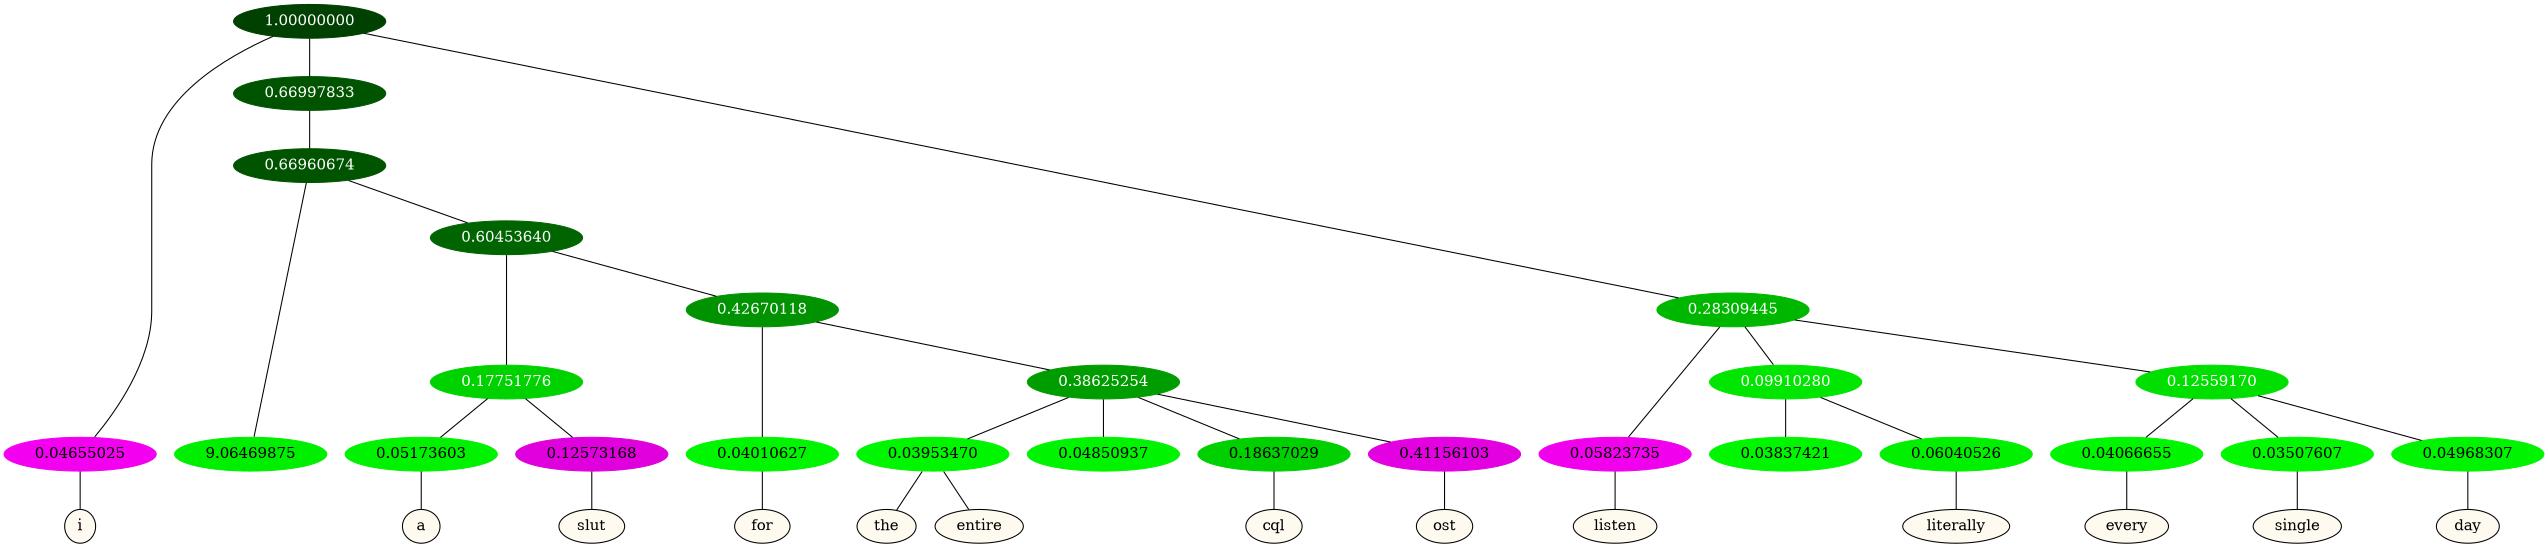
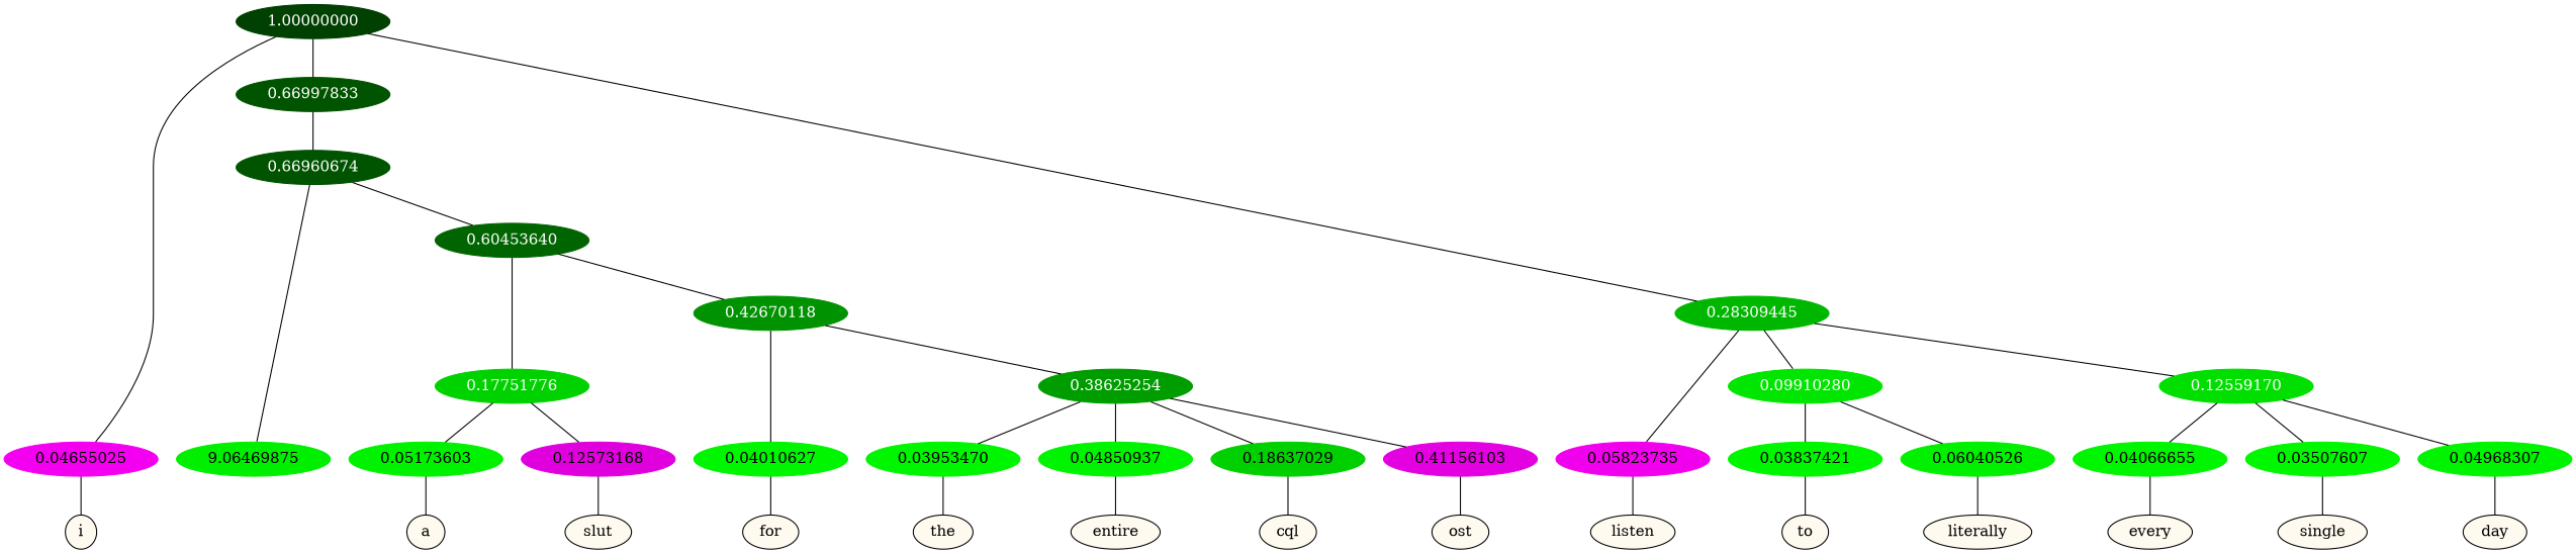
  graph {
    node [color=black format=png nodesep=0.001 ordering=out overlap_scaling=0.01 ranksep=0.001 style=filled fontcolor=black]
    n1 [fillcolor=floralwhite height=0.15 label=a style="filled,solid" width=0.15 fontcolor=""]
    n2 [fillcolor=floralwhite height=0.15 label=slut style="filled,solid" width=0.15 fontcolor=""]
    n3 [fillcolor=floralwhite height=0.15 label=for style="filled,solid" width=0.15 fontcolor=""]
    n4 [fillcolor=floralwhite height=0.15 label=the style="filled,solid" width=0.15 fontcolor=""]
    n5 [fillcolor=floralwhite height=0.15 label=entire style="filled,solid" width=0.15 fontcolor=""]
    n6 [fillcolor=floralwhite height=0.15 label=cql style="filled,solid" width=0.15 fontcolor=""]
    n7 [fillcolor=floralwhite height=0.15 label=ost style="filled,solid" width=0.15 fontcolor=""]
    n8 [fillcolor=floralwhite height=0.15 label=i style="filled,solid" width=0.15 fontcolor=""]
    n9 [fillcolor=floralwhite height=0.15 label=listen style="filled,solid" width=0.15 fontcolor=""]
+   n10 [fillcolor=floralwhite height=0.15 label=to style="filled,solid" width=0.15 fontcolor=""]
    n11 [fillcolor=floralwhite height=0.15 label=literally style="filled,solid" width=0.15 fontcolor=""]
    n12 [fillcolor=floralwhite height=0.15 label=every style="filled,solid" width=0.15 fontcolor=""]
    n13 [fillcolor=floralwhite height=0.15 label=single style="filled,solid" width=0.15 fontcolor=""]
    n14 [fillcolor=floralwhite height=0.15 label=day style="filled,solid" width=0.15 fontcolor=""]
    n15 [color="0.334 1.000 0.935" height=0.15 label=9.06469875 width=0.15]
    n16 [color="0.334 1.000 0.948" height=0.15 label=0.05173603 width=0.15]
    n17 [color="0.835 1.000 0.874" height=0.15 label=0.12573168 width=0.15]
    n18 [color="0.334 1.000 0.960" height=0.15 label=0.04010627 width=0.15]
    n19 [color="0.334 1.000 0.960" height=0.15 label=0.03953470 width=0.15]
    n20 [color="0.334 1.000 0.951" height=0.15 label=0.04850937 width=0.15]
    n21 [color="0.334 1.000 0.814" height=0.15 label=0.18637029 width=0.15]
    n22 [color="0.835 1.000 0.888" height=0.15 label=0.41156103 width=0.15]
    n23 [color="0.835 1.000 0.953" height=0.15 label=0.04655025 width=0.15]
    n24 [color="0.835 1.000 0.942" height=0.15 label=0.05823735 width=0.15]
    n25 [color="0.334 1.000 0.962" height=0.15 label=0.03837421 width=0.15]
    n26 [color="0.334 1.000 0.940" height=0.15 label=0.06040526 width=0.15]
    n27 [color="0.334 1.000 0.959" height=0.15 label=0.04066655 width=0.15]
    n28 [color="0.334 1.000 0.965" height=0.15 label=0.03507607 width=0.15]
    n29 [color="0.334 1.000 0.950" height=0.15 label=0.04968307 width=0.15]
    n30 [color="0.334 1.000 0.250" fontcolor=grey99 height=0.15 label=1.00000000 width=0.15]
    n31 [color="0.334 1.000 0.330" fontcolor=grey99 height=0.15 label=0.66997833 width=0.15]
    n32 [color="0.334 1.000 0.717" fontcolor=grey99 height=0.15 label=0.28309445 width=0.15]
    n33 [color="0.334 1.000 0.330" fontcolor=grey99 height=0.15 label=0.66960674 width=0.15]
    n34 [color="0.334 1.000 0.901" fontcolor=grey99 height=0.15 label=0.09910280 width=0.15]
    n35 [color="0.334 1.000 0.874" fontcolor=grey99 height=0.15 label=0.12559170 width=0.15]
    n36 [color="0.334 1.000 0.395" fontcolor=grey99 height=0.15 label=0.60453640 width=0.15]
    n37 [color="0.334 1.000 0.822" fontcolor=grey99 height=0.15 label=0.17751776 width=0.15]
    n38 [color="0.334 1.000 0.573" fontcolor=grey99 height=0.15 label=0.42670118 width=0.15]
    n39 [color="0.334 1.000 0.614" fontcolor=grey99 height=0.15 label=0.38625254 width=0.15]
    subgraph sub_1 {
      rank=same
      n1
      n2
      n3
      n4
      n5
      n6
      n7
      n8
      n9
+     n10
      n11
      n12
      n13
      n14
    }
    subgraph sub_2 {
      rank=same
      n15
      n16
      n17
      n18
      n19
      n20
      n21
      n22
      n23
      n24
      n25
      n26
      n27
      n28
      n29
    }
    n16 -- n1
    n17 -- n2
    n18 -- n3
    n19 -- n4
-   n19 -- n5
+   n20 -- n5
    n21 -- n6
    n22 -- n7
    n23 -- n8
    n24 -- n9
+   n25 -- n10
    n26 -- n11
    n27 -- n12
    n28 -- n13
    n29 -- n14
    n30 -- n23
    n30 -- n31
    n30 -- n32
    n31 -- n33
    n32 -- n24
    n32 -- n34
    n32 -- n35
    n33 -- n15
    n33 -- n36
    n34 -- n25
    n34 -- n26
    n35 -- n27
    n35 -- n28
    n35 -- n29
    n36 -- n37
    n36 -- n38
    n37 -- n16
    n37 -- n17
    n38 -- n18
    n38 -- n39
    n39 -- n19
    n39 -- n20
    n39 -- n21
    n39 -- n22
  }
